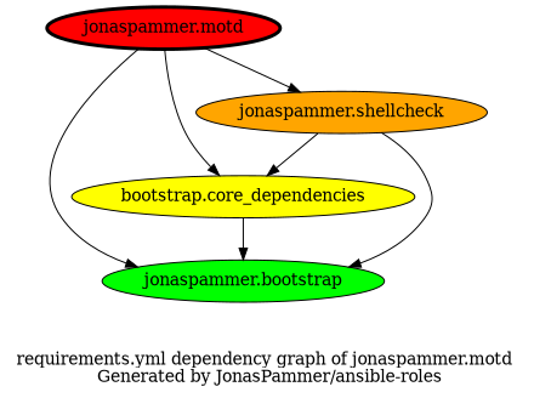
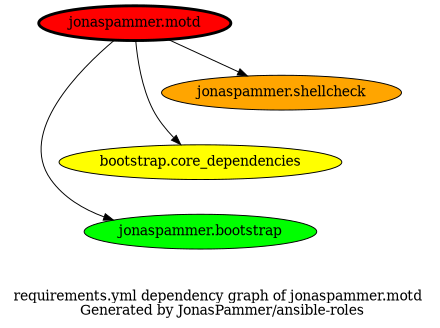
  digraph {
    label="requirements.yml dependency graph of jonaspammer.motd \n Generated by JonasPammer/ansible-roles"
    node [style=filled]
    "jonaspammer.motd" [fillcolor=red penwidth=3]
    "jonaspammer.bootstrap" [fillcolor=green]
    n3 [fillcolor=yellow label="bootstrap.core_dependencies"]
    "jonaspammer.shellcheck" [fillcolor=orange]
    "jonaspammer.motd" -> "jonaspammer.bootstrap"
    "jonaspammer.motd" -> n3
    "jonaspammer.motd" -> "jonaspammer.shellcheck"
-   n3 -> "jonaspammer.bootstrap"
-   "jonaspammer.shellcheck" -> "jonaspammer.bootstrap"
-   "jonaspammer.shellcheck" -> n3
  }
